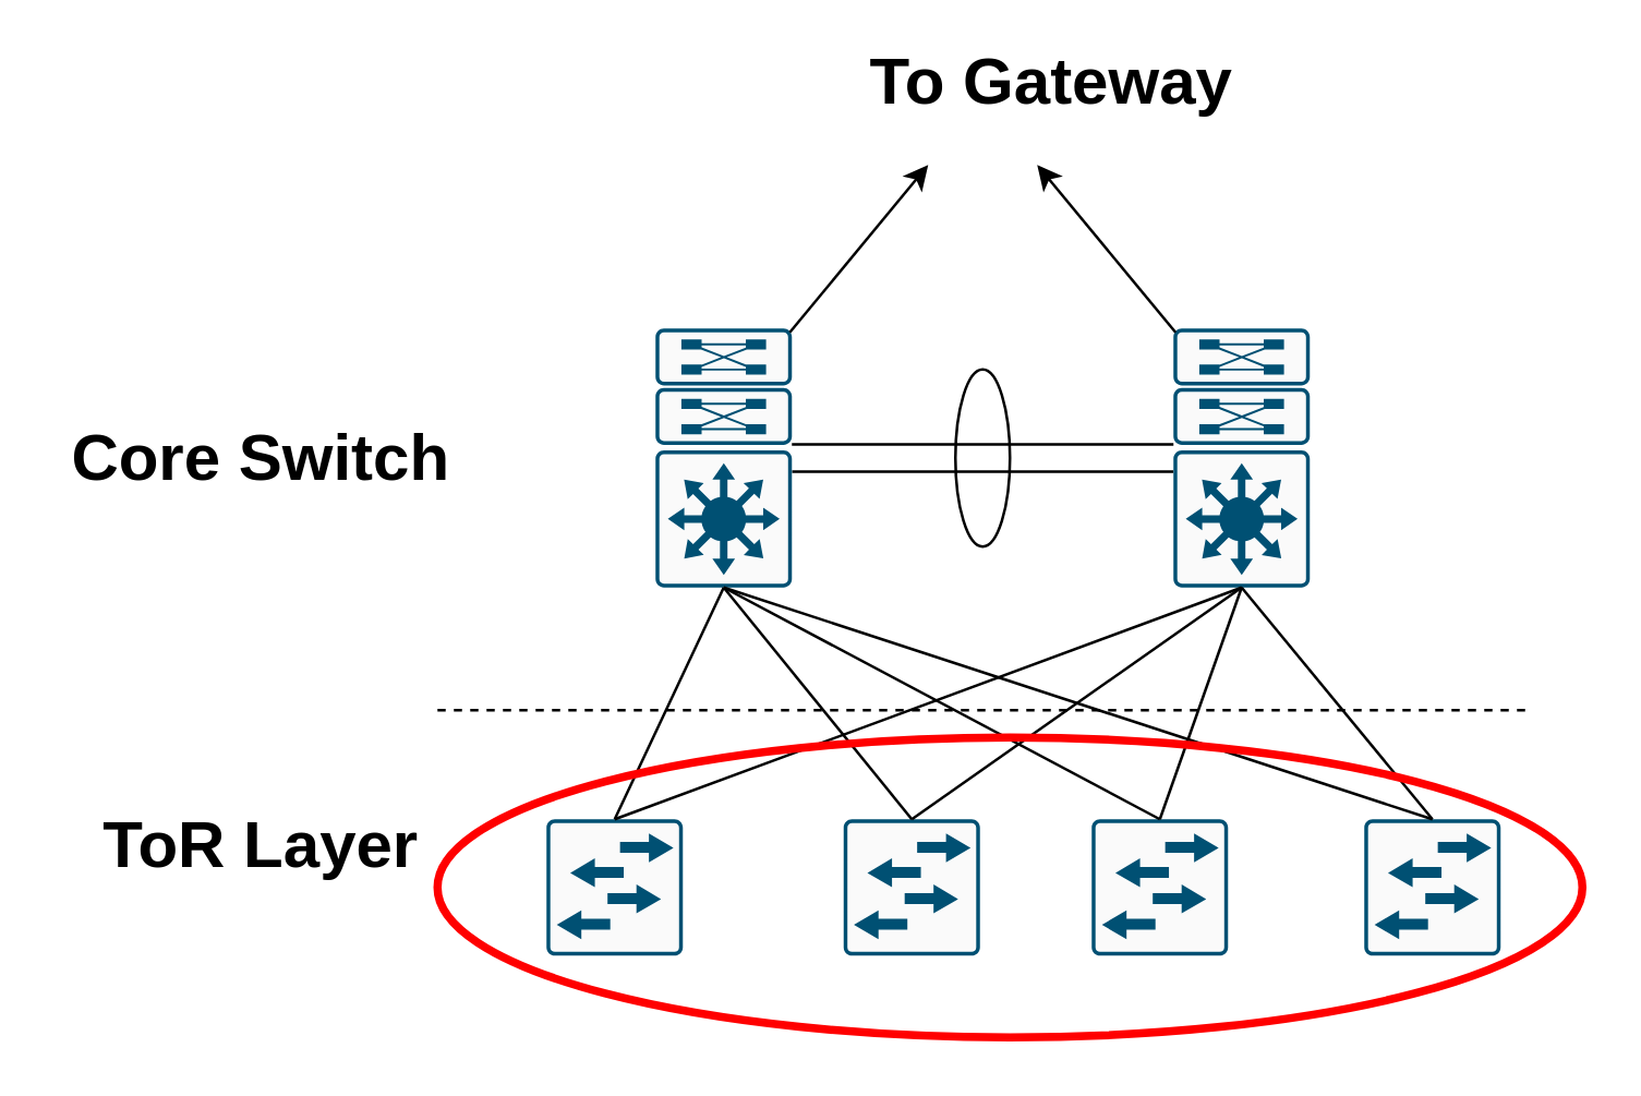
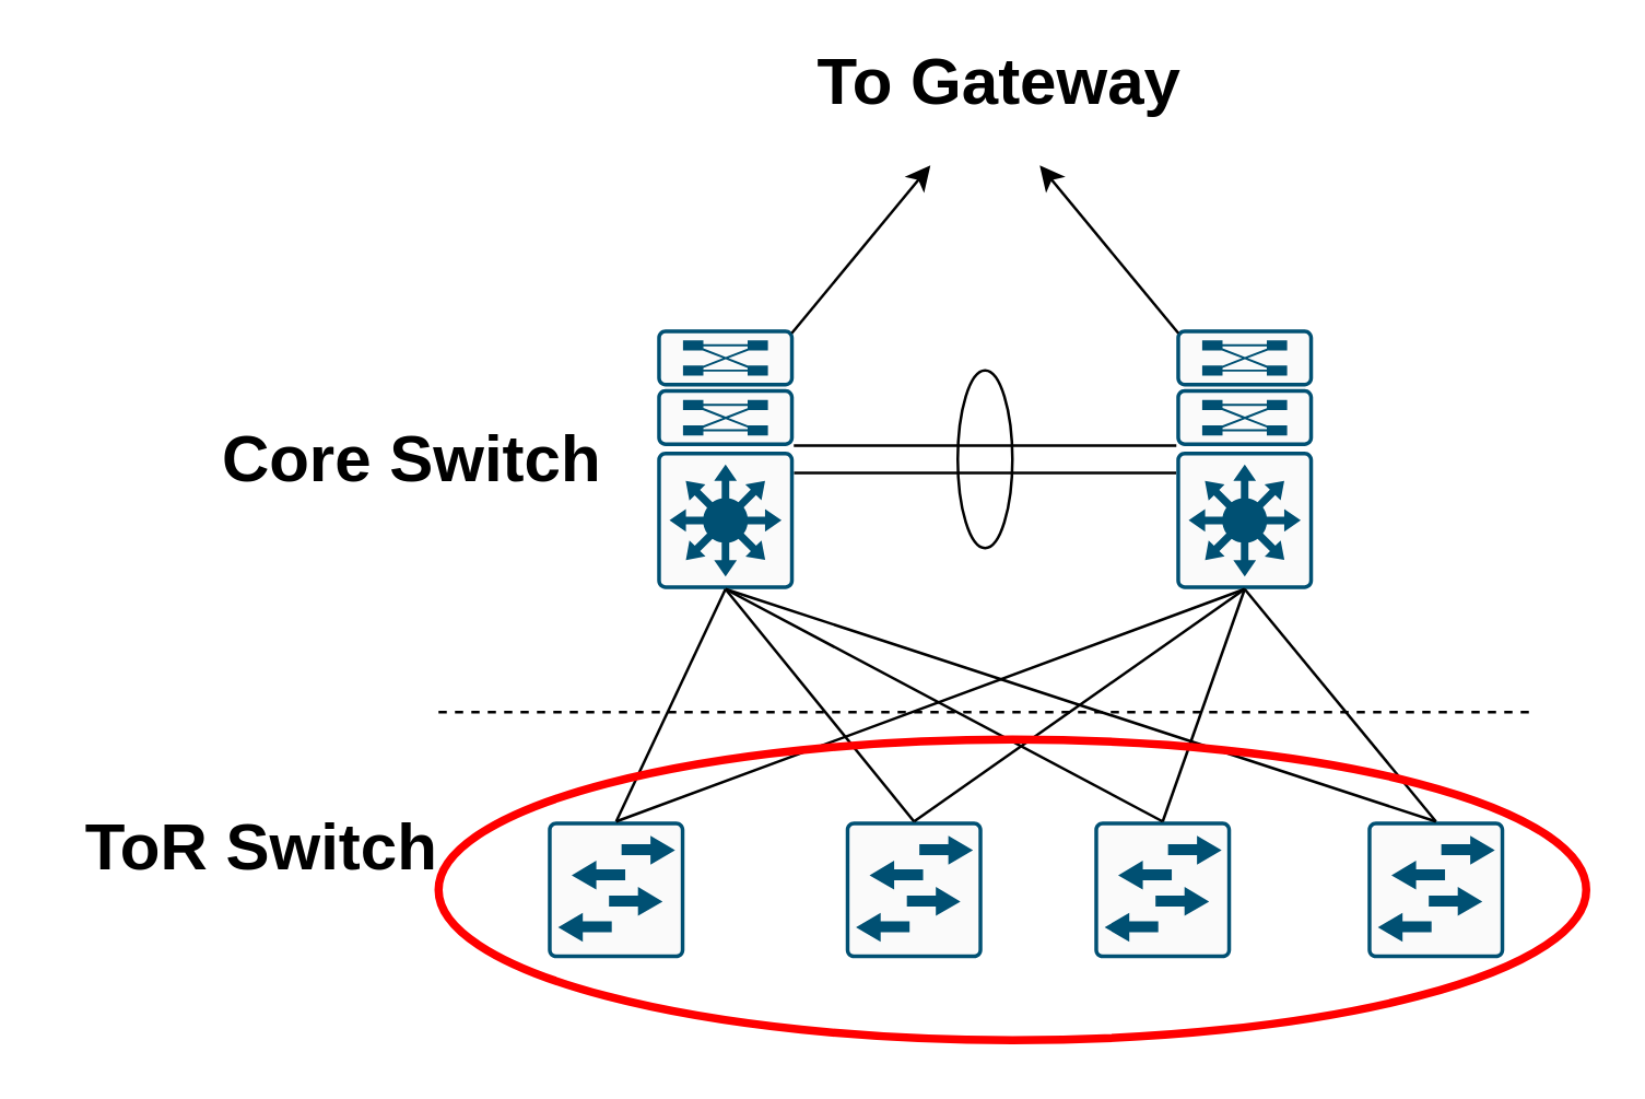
  <mxCell id="0" />
  <mxCell id="1" parent="0" />
  <mxCell id="2" style="edgeStyle=orthogonalEdgeStyle;rounded=0;orthogonalLoop=1;jettySize=auto;html=1;entryX=0;entryY=0.5;entryDx=0;entryDy=0;entryPerimeter=0;shape=link;width=10;" edge="1" parent="1" source="3" target="4"><mxGeometry relative="1" as="geometry" /></mxCell>
  <mxCell id="3" value="" style="points=[[0.015,0.015,0],[0.985,0.015,0],[0.985,0.985,0],[0.015,0.985,0],[0.25,0,0],[0.5,0,0],[0.75,0,0],[1,0.25,0],[1,0.5,0],[1,0.75,0],[0.75,1,0],[0.5,1,0],[0.25,1,0],[0,0.75,0],[0,0.5,0],[0,0.25,0]];verticalLabelPosition=bottom;html=1;verticalAlign=top;aspect=fixed;align=center;pointerEvents=1;shape=mxgraph.cisco19.rect;prIcon=l3_switch_with_dual_supervisor;fillColor=#FAFAFA;strokeColor=#005073;" vertex="1" parent="1"><mxGeometry x="240" y="120" width="50" height="95" as="geometry" /></mxCell>
  <mxCell id="4" value="" style="points=[[0.015,0.015,0],[0.985,0.015,0],[0.985,0.985,0],[0.015,0.985,0],[0.25,0,0],[0.5,0,0],[0.75,0,0],[1,0.25,0],[1,0.5,0],[1,0.75,0],[0.75,1,0],[0.5,1,0],[0.25,1,0],[0,0.75,0],[0,0.5,0],[0,0.25,0]];verticalLabelPosition=bottom;html=1;verticalAlign=top;aspect=fixed;align=center;pointerEvents=1;shape=mxgraph.cisco19.rect;prIcon=l3_switch_with_dual_supervisor;fillColor=#FAFAFA;strokeColor=#005073;" vertex="1" parent="1"><mxGeometry x="430" y="120" width="50" height="95" as="geometry" /></mxCell>
  <mxCell id="5" value="" style="ellipse;whiteSpace=wrap;html=1;fillColor=none;" vertex="1" parent="1"><mxGeometry x="350" y="135" width="20" height="65" as="geometry" /></mxCell>
  <mxCell id="6" value="" style="endArrow=classic;html=1;exitX=0.985;exitY=0.015;exitDx=0;exitDy=0;exitPerimeter=0;" edge="1" parent="1" source="3"><mxGeometry width="50" height="50" relative="1" as="geometry"><mxPoint x="310" y="240" as="sourcePoint" /><mxPoint x="340" y="60" as="targetPoint" /></mxGeometry></mxCell>
  <mxCell id="7" value="" style="endArrow=classic;html=1;exitX=0.015;exitY=0.015;exitDx=0;exitDy=0;exitPerimeter=0;" edge="1" parent="1" source="4"><mxGeometry width="50" height="50" relative="1" as="geometry"><mxPoint x="299.25" y="131.425" as="sourcePoint" /><mxPoint x="380" y="60" as="targetPoint" /></mxGeometry></mxCell>
  <mxCell id="8" value="" style="points=[[0.015,0.015,0],[0.985,0.015,0],[0.985,0.985,0],[0.015,0.985,0],[0.25,0,0],[0.5,0,0],[0.75,0,0],[1,0.25,0],[1,0.5,0],[1,0.75,0],[0.75,1,0],[0.5,1,0],[0.25,1,0],[0,0.75,0],[0,0.5,0],[0,0.25,0]];verticalLabelPosition=bottom;html=1;verticalAlign=top;aspect=fixed;align=center;pointerEvents=1;shape=mxgraph.cisco19.rect;prIcon=l2_switch;fillColor=#FAFAFA;strokeColor=#005073;" vertex="1" parent="1"><mxGeometry x="200" y="300" width="50" height="50" as="geometry" /></mxCell>
  <mxCell id="9" value="" style="points=[[0.015,0.015,0],[0.985,0.015,0],[0.985,0.985,0],[0.015,0.985,0],[0.25,0,0],[0.5,0,0],[0.75,0,0],[1,0.25,0],[1,0.5,0],[1,0.75,0],[0.75,1,0],[0.5,1,0],[0.25,1,0],[0,0.75,0],[0,0.5,0],[0,0.25,0]];verticalLabelPosition=bottom;html=1;verticalAlign=top;aspect=fixed;align=center;pointerEvents=1;shape=mxgraph.cisco19.rect;prIcon=l2_switch;fillColor=#FAFAFA;strokeColor=#005073;" vertex="1" parent="1"><mxGeometry x="309" y="300" width="50" height="50" as="geometry" /></mxCell>
  <mxCell id="10" value="" style="points=[[0.015,0.015,0],[0.985,0.015,0],[0.985,0.985,0],[0.015,0.985,0],[0.25,0,0],[0.5,0,0],[0.75,0,0],[1,0.25,0],[1,0.5,0],[1,0.75,0],[0.75,1,0],[0.5,1,0],[0.25,1,0],[0,0.75,0],[0,0.5,0],[0,0.25,0]];verticalLabelPosition=bottom;html=1;verticalAlign=top;aspect=fixed;align=center;pointerEvents=1;shape=mxgraph.cisco19.rect;prIcon=l2_switch;fillColor=#FAFAFA;strokeColor=#005073;" vertex="1" parent="1"><mxGeometry x="400" y="300" width="50" height="50" as="geometry" /></mxCell>
  <mxCell id="11" value="" style="points=[[0.015,0.015,0],[0.985,0.015,0],[0.985,0.985,0],[0.015,0.985,0],[0.25,0,0],[0.5,0,0],[0.75,0,0],[1,0.25,0],[1,0.5,0],[1,0.75,0],[0.75,1,0],[0.5,1,0],[0.25,1,0],[0,0.75,0],[0,0.5,0],[0,0.25,0]];verticalLabelPosition=bottom;html=1;verticalAlign=top;aspect=fixed;align=center;pointerEvents=1;shape=mxgraph.cisco19.rect;prIcon=l2_switch;fillColor=#FAFAFA;strokeColor=#005073;" vertex="1" parent="1"><mxGeometry x="500" y="300" width="50" height="50" as="geometry" /></mxCell>
  <mxCell id="12" value="" style="endArrow=none;html=1;exitX=0.5;exitY=0;exitDx=0;exitDy=0;exitPerimeter=0;entryX=0.5;entryY=1;entryDx=0;entryDy=0;entryPerimeter=0;" edge="1" parent="1" source="8" target="3"><mxGeometry width="50" height="50" relative="1" as="geometry"><mxPoint x="310" y="240" as="sourcePoint" /><mxPoint x="360" y="190" as="targetPoint" /></mxGeometry></mxCell>
  <mxCell id="13" value="" style="endArrow=none;html=1;exitX=0.5;exitY=0;exitDx=0;exitDy=0;exitPerimeter=0;entryX=0.5;entryY=1;entryDx=0;entryDy=0;entryPerimeter=0;" edge="1" parent="1" source="8" target="4"><mxGeometry width="50" height="50" relative="1" as="geometry"><mxPoint x="235" y="310" as="sourcePoint" /><mxPoint x="275" y="225" as="targetPoint" /></mxGeometry></mxCell>
  <mxCell id="14" value="" style="endArrow=none;html=1;exitX=0.5;exitY=0;exitDx=0;exitDy=0;exitPerimeter=0;entryX=0.5;entryY=1;entryDx=0;entryDy=0;entryPerimeter=0;" edge="1" parent="1" source="9" target="4"><mxGeometry width="50" height="50" relative="1" as="geometry"><mxPoint x="235" y="310" as="sourcePoint" /><mxPoint x="465" y="225" as="targetPoint" /></mxGeometry></mxCell>
  <mxCell id="15" value="" style="endArrow=none;html=1;exitX=0.5;exitY=0;exitDx=0;exitDy=0;exitPerimeter=0;entryX=0.5;entryY=1;entryDx=0;entryDy=0;entryPerimeter=0;" edge="1" parent="1" source="9" target="3"><mxGeometry width="50" height="50" relative="1" as="geometry"><mxPoint x="344" y="310" as="sourcePoint" /><mxPoint x="465" y="225" as="targetPoint" /></mxGeometry></mxCell>
  <mxCell id="16" value="" style="endArrow=none;html=1;exitX=0.5;exitY=0;exitDx=0;exitDy=0;exitPerimeter=0;entryX=0.5;entryY=1;entryDx=0;entryDy=0;entryPerimeter=0;" edge="1" parent="1" source="10" target="4"><mxGeometry width="50" height="50" relative="1" as="geometry"><mxPoint x="344" y="310" as="sourcePoint" /><mxPoint x="465" y="225" as="targetPoint" /></mxGeometry></mxCell>
  <mxCell id="17" value="" style="endArrow=none;html=1;exitX=0.5;exitY=0;exitDx=0;exitDy=0;exitPerimeter=0;entryX=0.5;entryY=1;entryDx=0;entryDy=0;entryPerimeter=0;" edge="1" parent="1" source="10" target="3"><mxGeometry width="50" height="50" relative="1" as="geometry"><mxPoint x="435" y="310" as="sourcePoint" /><mxPoint x="465" y="225" as="targetPoint" /></mxGeometry></mxCell>
  <mxCell id="18" value="" style="endArrow=none;html=1;exitX=0.5;exitY=0;exitDx=0;exitDy=0;exitPerimeter=0;entryX=0.5;entryY=1;entryDx=0;entryDy=0;entryPerimeter=0;" edge="1" parent="1" source="11" target="4"><mxGeometry width="50" height="50" relative="1" as="geometry"><mxPoint x="435" y="310" as="sourcePoint" /><mxPoint x="465" y="225" as="targetPoint" /></mxGeometry></mxCell>
  <mxCell id="19" value="" style="endArrow=none;html=1;entryX=0.5;entryY=1;entryDx=0;entryDy=0;entryPerimeter=0;exitX=0.5;exitY=0;exitDx=0;exitDy=0;exitPerimeter=0;" edge="1" parent="1" source="11" target="3"><mxGeometry width="50" height="50" relative="1" as="geometry"><mxPoint x="520" y="300" as="sourcePoint" /><mxPoint x="465" y="225" as="targetPoint" /></mxGeometry></mxCell>
  <mxCell id="20" value="" style="endArrow=none;dashed=1;html=1;" edge="1" parent="1"><mxGeometry width="50" height="50" relative="1" as="geometry"><mxPoint x="160" y="260" as="sourcePoint" /><mxPoint x="560" y="260" as="targetPoint" /></mxGeometry></mxCell>
- <mxCell id="21" value="&lt;font style=&quot;font-size: 24px&quot;&gt;To Gateway&lt;/font&gt;" style="text;html=1;align=center;verticalAlign=middle;resizable=0;points=[];autosize=1;fontStyle=1" vertex="1" parent="1"><mxGeometry x="310" y="20" width="150" height="20" as="geometry" /></mxCell>
- <mxCell id="22" value="&lt;font style=&quot;font-size: 24px&quot;&gt;Core Switch&lt;/font&gt;" style="text;html=1;align=center;verticalAlign=middle;resizable=0;points=[];autosize=1;fontStyle=1" vertex="1" parent="1"><mxGeometry x="20" y="157.5" width="150" height="20" as="geometry" /></mxCell>
- <mxCell id="23" value="&lt;font style=&quot;font-size: 24px&quot;&gt;ToR Layer&lt;/font&gt;" style="text;html=1;align=center;verticalAlign=middle;resizable=0;points=[];autosize=1;fontStyle=1" vertex="1" parent="1"><mxGeometry x="25" y="300" width="140" height="20" as="geometry" /></mxCell>
+ <mxCell id="21" value="&lt;font style=&quot;font-size: 24px&quot;&gt;To Gateway&lt;/font&gt;" style="text;html=1;align=center;verticalAlign=middle;resizable=0;points=[];autosize=1;fontStyle=1" vertex="1" parent="1"><mxGeometry x="290" y="20" width="150" height="20" as="geometry" /></mxCell>
+ <mxCell id="22" value="&lt;font style=&quot;font-size: 24px&quot;&gt;Core Switch&lt;/font&gt;" style="text;html=1;align=center;verticalAlign=middle;resizable=0;points=[];autosize=1;fontStyle=1" vertex="1" parent="1"><mxGeometry x="75" y="157.5" width="150" height="20" as="geometry" /></mxCell>
+ <mxCell id="23" value="&lt;font style=&quot;font-size: 24px&quot;&gt;ToR Switch&lt;/font&gt;" style="text;html=1;align=center;verticalAlign=middle;resizable=0;points=[];autosize=1;fontStyle=1" vertex="1" parent="1"><mxGeometry x="25" y="300" width="140" height="20" as="geometry" /></mxCell>
  <mxCell id="24" value="" style="ellipse;whiteSpace=wrap;html=1;fillColor=none;strokeWidth=3;strokeColor=#FF0000;" vertex="1" parent="1"><mxGeometry x="160" y="270" width="420" height="110" as="geometry" /></mxCell>
  <mxCell id="25" value="Untitled Layer" parent="0" />
